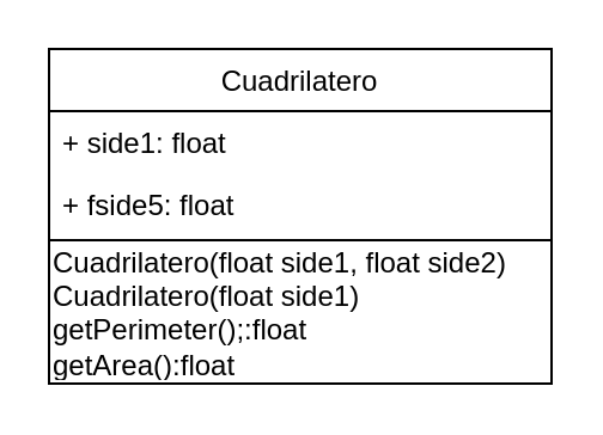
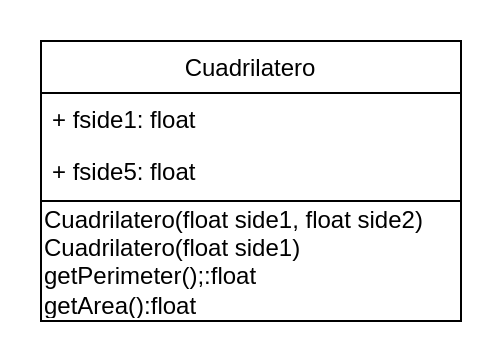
  <mxCell id="0" />
  <mxCell id="1" parent="0" />
  <mxCell id="2" value="Cuadrilatero" style="swimlane;fontStyle=0;childLayout=stackLayout;horizontal=1;startSize=26;fillColor=none;horizontalStack=0;resizeParent=1;resizeParentMax=0;resizeLast=0;collapsible=1;marginBottom=0;" vertex="1" parent="1"><mxGeometry x="20" y="20" width="210" height="80" as="geometry"><mxRectangle x="340" y="220" width="110" height="30" as="alternateBounds" /></mxGeometry></mxCell>
- <mxCell id="3" value="+ side1: float" style="text;strokeColor=none;fillColor=none;align=left;verticalAlign=top;spacingLeft=4;spacingRight=4;overflow=hidden;rotatable=0;points=[[0,0.5],[1,0.5]];portConstraint=eastwest;" vertex="1" parent="2"><mxGeometry y="26" width="210" height="26" as="geometry" /></mxCell>
+ <mxCell id="3" value="+ fside1: float" style="text;strokeColor=none;fillColor=none;align=left;verticalAlign=top;spacingLeft=4;spacingRight=4;overflow=hidden;rotatable=0;points=[[0,0.5],[1,0.5]];portConstraint=eastwest;" vertex="1" parent="2"><mxGeometry y="26" width="210" height="26" as="geometry" /></mxCell>
  <mxCell id="4" value="+ fside5: float" style="text;strokeColor=none;fillColor=none;align=left;verticalAlign=top;spacingLeft=4;spacingRight=4;overflow=hidden;rotatable=0;points=[[0,0.5],[1,0.5]];portConstraint=eastwest;" vertex="1" parent="2"><mxGeometry y="52" width="210" height="28" as="geometry" /></mxCell>
  <mxCell id="5" value="" style="shape=table;startSize=0;container=1;collapsible=0;childLayout=tableLayout;fillColor=none;align=left;" vertex="1" parent="1"><mxGeometry x="20" y="100" width="210" height="60" as="geometry" /></mxCell>
  <mxCell id="6" value="" style="shape=tableRow;horizontal=0;startSize=0;swimlaneHead=0;swimlaneBody=0;strokeColor=inherit;top=0;left=0;bottom=0;right=0;collapsible=0;dropTarget=0;fillColor=none;points=[[0,0.5],[1,0.5]];portConstraint=eastwest;" vertex="1" parent="5"><mxGeometry width="210" height="60" as="geometry" /></mxCell>
  <mxCell id="7" value="Cuadrilatero(float side1, float side2)&lt;br&gt;Cuadrilatero(float side1)&lt;br&gt;getPerimeter();:float&lt;br&gt;getArea():float" style="shape=partialRectangle;html=1;whiteSpace=wrap;connectable=0;strokeColor=inherit;overflow=hidden;fillColor=none;top=0;left=0;bottom=0;right=0;pointerEvents=1;align=left;" vertex="1" parent="6"><mxGeometry width="210" height="60" as="geometry"><mxRectangle width="210" height="60" as="alternateBounds" /></mxGeometry></mxCell>
